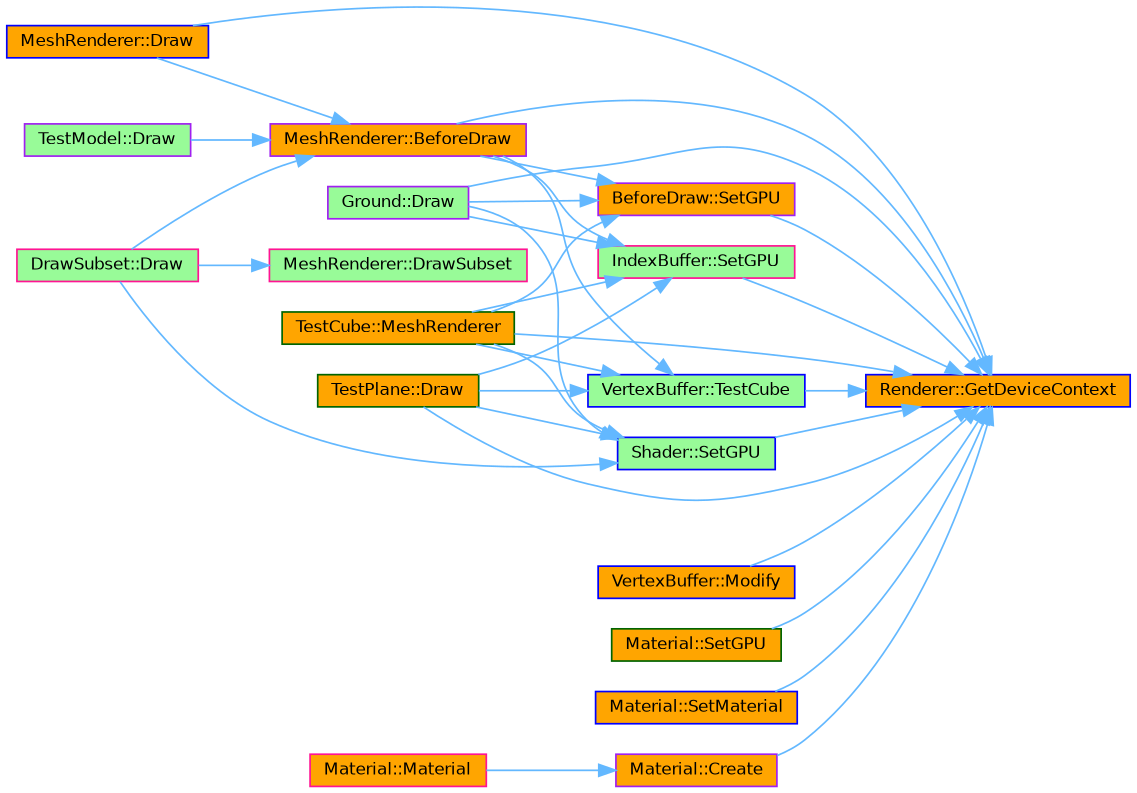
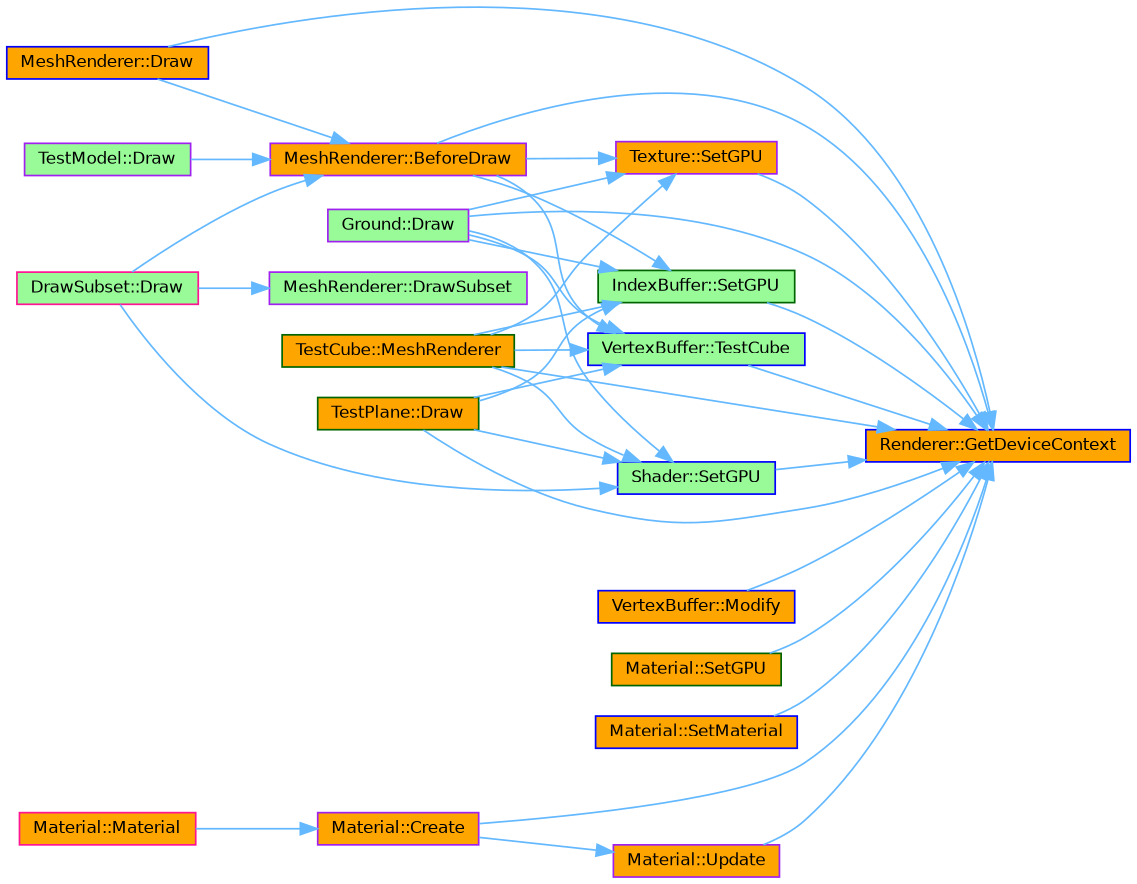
  digraph {
    rankdir=RL
    node [color=blue fillcolor=orange fontname=Helvetica fontsize=10 shape=box style=filled]
    edge [color=steelblue1 dir=back fontname=Helvetica fontsize=10 labelfontname=Helvetica labelfontsize=10 style=solid]
    n1 [fontcolor=black height=0.2 label="Renderer::GetDeviceContext" width=0.4]
    n2 [color=purple height=0.2 label="MeshRenderer::BeforeDraw" width=0.4]
    n3 [height=0.2 label="MeshRenderer::Draw" width=0.4]
    n4 [color=purple fillcolor=palegreen height=0.2 label="Ground::Draw" width=0.4]
    n5 [color=darkgreen height=0.2 label="TestCube::MeshRenderer" width=0.4]
    n6 [color=darkgreen height=0.2 label="TestPlane::Draw" width=0.4]
    n7 [height=0.2 label="VertexBuffer::Modify" width=0.4]
-   n8 [color=deeppink fillcolor=palegreen height=0.2 label="IndexBuffer::SetGPU" width=0.4]
+   n8 [color=darkgreen fillcolor=palegreen height=0.2 label="IndexBuffer::SetGPU" width=0.4]
    n9 [color=darkgreen height=0.2 label="Material::SetGPU" width=0.4]
    n10 [fillcolor=palegreen height=0.2 label="Shader::SetGPU" width=0.4]
-   n11 [color=purple height=0.2 label="BeforeDraw::SetGPU" width=0.4]
+   n11 [color=purple height=0.2 label="Texture::SetGPU" width=0.4]
    n12 [fillcolor=palegreen height=0.2 label="VertexBuffer::TestCube" width=0.4]
    n13 [height=0.2 label="Material::SetMaterial" width=0.4]
+   n14 [color=purple height=0.2 label="Material::Update" width=0.4]
    n15 [color=purple height=0.2 label="Material::Create" width=0.4]
    n16 [color=deeppink fillcolor=palegreen height=0.2 label="DrawSubset::Draw" width=0.4]
    n17 [color=purple fillcolor=palegreen height=0.2 label="TestModel::Draw" width=0.4]
-   n18 [color=deeppink fillcolor=palegreen height=0.2 label="MeshRenderer::DrawSubset" width=0.4]
+   n18 [color=purple fillcolor=palegreen height=0.2 label="MeshRenderer::DrawSubset" width=0.4]
    n19 [color=deeppink height=0.2 label="Material::Material" width=0.4]
    n1 -> n2
    n1 -> n3
    n1 -> n4
    n1 -> n5
    n1 -> n6
    n1 -> n7
    n1 -> n8
    n1 -> n9
    n1 -> n10
    n1 -> n11
    n1 -> n12
    n1 -> n13
+   n1 -> n14
    n1 -> n15
    n2 -> n3
    n2 -> n16
    n2 -> n17
    n8 -> n2
    n8 -> n4
    n8 -> n5
    n8 -> n6
    n10 -> n4
    n10 -> n5
    n10 -> n6
    n10 -> n16
    n11 -> n2
    n11 -> n4
    n11 -> n5
    n12 -> n2
+   n12 -> n4
    n12 -> n5
    n12 -> n6
+   n14 -> n15
    n15 -> n19
    n18 -> n16
  }
